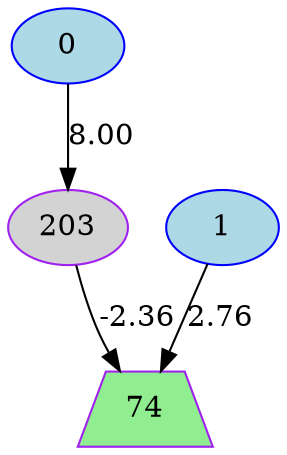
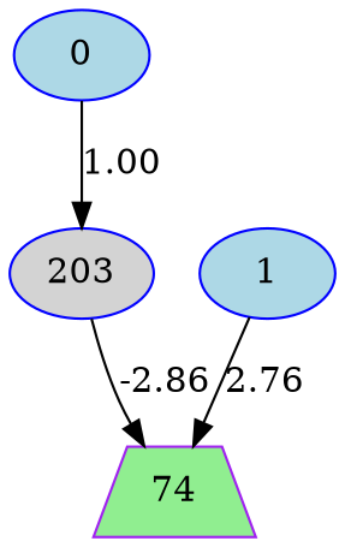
  digraph {
    rankdir=TB
    node [color=blue fillcolor=lightblue shape=ellipse style=filled]
    n1 [label=0]
-   n2 [color=purple fillcolor=lightgray label=203]
+   n2 [fillcolor=lightgray label=203]
    n3 [color=purple fillcolor=lightgreen label=74 shape=trapezium]
    n4 [label=1]
-   n1 -> n2 [label=8.00]
-   n2 -> n3 [label=-2.36]
+   n1 -> n2 [label=1.00]
+   n2 -> n3 [label=-2.86]
    n4 -> n3 [label=2.76]
  }
